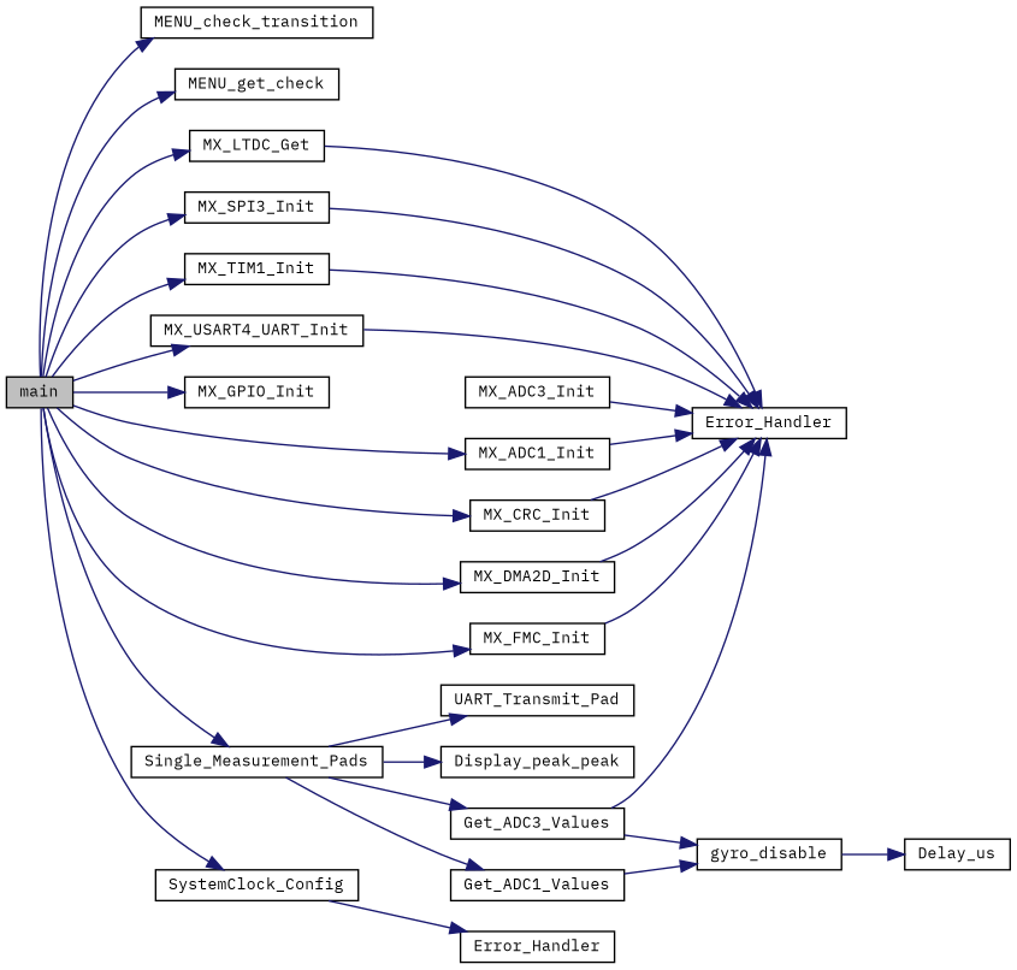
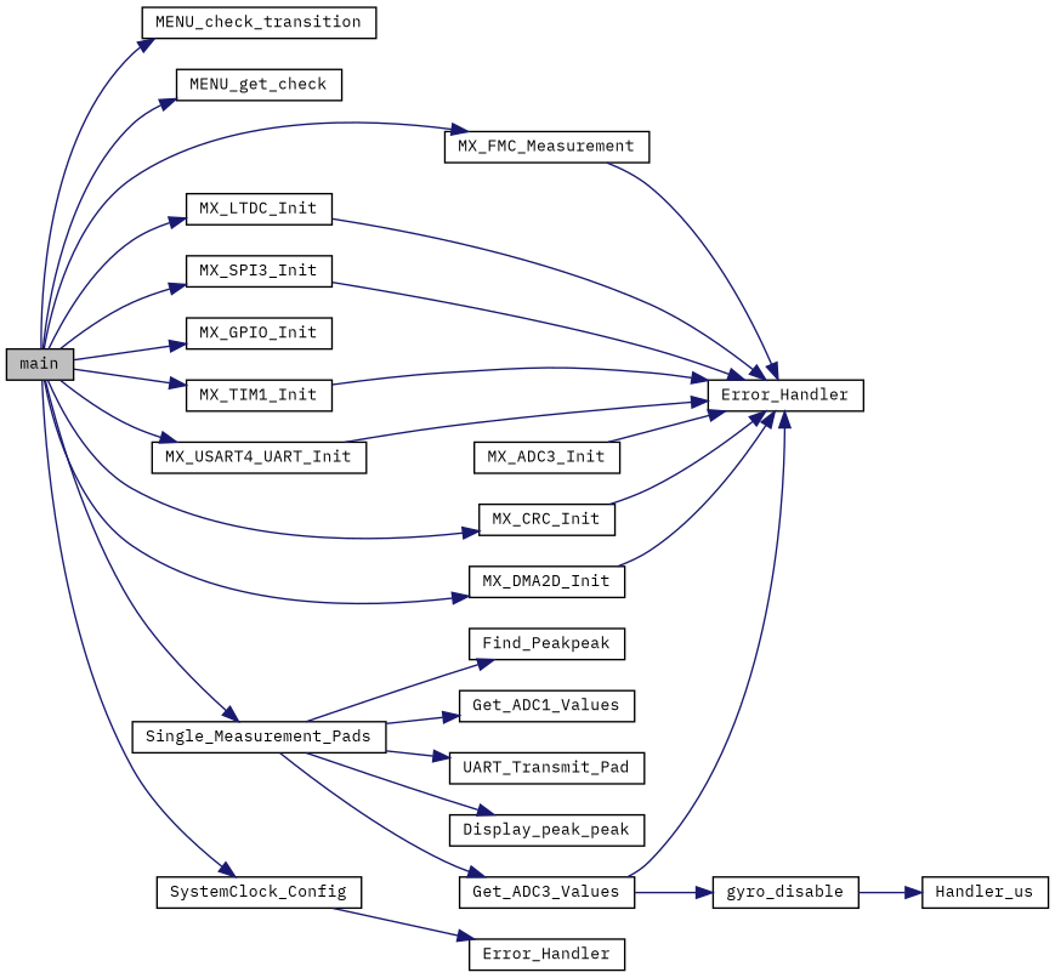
  digraph {
    fontname="IBM Plex Mono"
    rankdir=LR
    node [color=black fillcolor=white fontname="IBM Plex Mono" fontsize=10 shape=record style=filled]
    edge [color=midnightblue fontname="IBM Plex Mono" fontsize=10 labelfontname=Helvetica labelfontsize=10 style=solid]
    n1 [fillcolor=grey75 fontcolor=black height=0.2 label=main width=0.4]
    n2 [height=0.2 label=MENU_check_transition width=0.4]
    n3 [height=0.2 label=MENU_get_check width=0.4]
-   n4 [height=0.2 label=MX_ADC1_Init width=0.4]
    n5 [height=0.2 label=MX_CRC_Init width=0.4]
    n6 [height=0.2 label=MX_DMA2D_Init width=0.4]
-   n7 [height=0.2 label=MX_FMC_Init width=0.4]
+   n7 [height=0.2 label=MX_FMC_Measurement width=0.4]
    n8 [height=0.2 label=MX_GPIO_Init width=0.4]
-   n9 [height=0.2 label=MX_LTDC_Get width=0.4]
+   n9 [height=0.2 label=MX_LTDC_Init width=0.4]
    n10 [height=0.2 label=MX_SPI3_Init width=0.4]
    n11 [height=0.2 label=MX_TIM1_Init width=0.4]
    n12 [height=0.2 label=MX_USART4_UART_Init width=0.4]
    n13 [height=0.2 label=Single_Measurement_Pads width=0.4]
    n14 [height=0.2 label=SystemClock_Config width=0.4]
    n15 [height=0.2 label=Error_Handler width=0.4]
    n16 [height=0.2 label=MX_ADC3_Init width=0.4]
    n17 [height=0.2 label=Display_peak_peak width=0.4]
+   n18 [height=0.2 label=Find_Peakpeak width=0.4]
    n19 [height=0.2 label=Get_ADC1_Values width=0.4]
    n20 [height=0.2 label=Get_ADC3_Values width=0.4]
    n21 [height=0.2 label=UART_Transmit_Pad width=0.4]
    n22 [height=0.2 label=Error_Handler width=0.4]
-   n23 [height=0.2 label=Delay_us width=0.4]
+   n23 [height=0.2 label=Handler_us width=0.4]
    n24 [height=0.2 label=gyro_disable width=0.4]
    n1 -> n2
    n1 -> n3
-   n1 -> n4
    n1 -> n5
    n1 -> n6
    n1 -> n7
    n1 -> n8
    n1 -> n9
    n1 -> n10
    n1 -> n11
    n1 -> n12
    n1 -> n13
    n1 -> n14
-   n4 -> n15
    n5 -> n15
    n6 -> n15
    n7 -> n15
    n9 -> n15
    n10 -> n15
    n11 -> n15
    n12 -> n15
    n13 -> n17
+   n13 -> n18
    n13 -> n19
    n13 -> n20
    n13 -> n21
    n14 -> n22
    n16 -> n15
-   n19 -> n24
    n20 -> n15
    n20 -> n24
    n24 -> n23
  }
